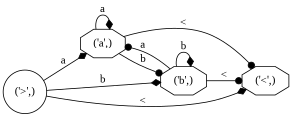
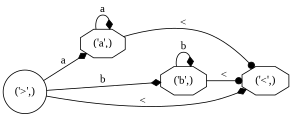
  digraph {
    fontname="Liberation Serif"
    rankdir=LR
    node [fontname="Liberation Serif" shape=octagon]
    edge [arrowhead=diamond fontname="Liberation Serif"]
    n1 [label="('a',)"]
    n2 [label="('b',)"]
    n3 [label="('<',)"]
    n4 [label="('>',)" shape=circle]
    n1 -> n1 [label=a]
-   n1 -> n2 [arrowhead=dot label=b]
    n1 -> n3 [arrowhead=dot label="<"]
-   n2 -> n1 [arrowhead=dot label=a]
    n2 -> n2 [label=b]
    n2 -> n3 [arrowhead=dot label="<"]
    n4 -> n1 [label=a]
    n4 -> n2 [label=b]
    n4 -> n3 [label="<"]
  }
